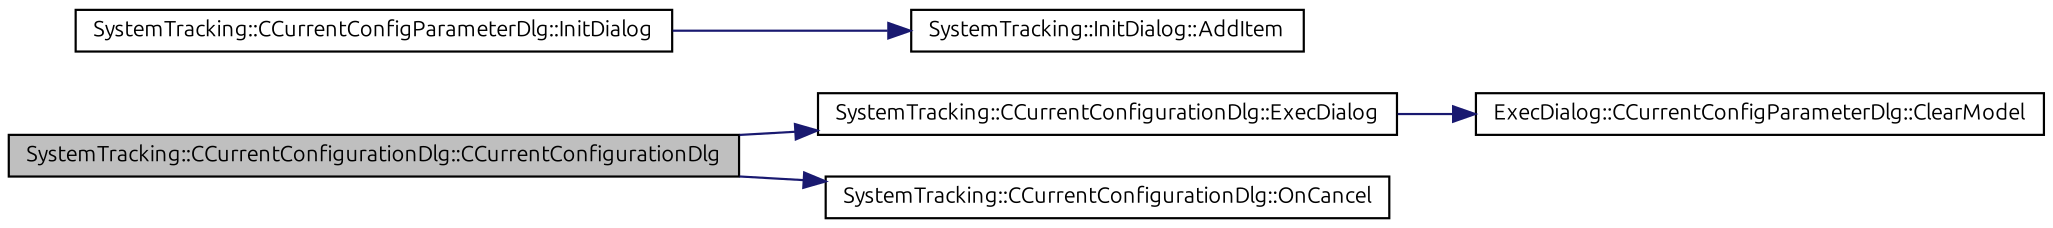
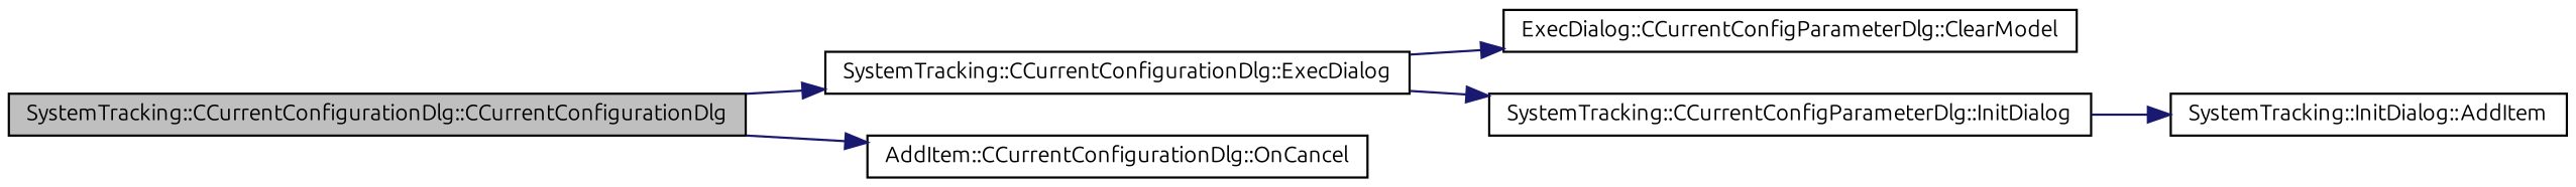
  digraph {
    fontname=Ubuntu
    rankdir=LR
    node [color=black fillcolor=white fontname=Ubuntu fontsize=10 shape=record style=filled]
    edge [color=midnightblue fontname=Ubuntu fontsize=10 labelfontname=FreeSans labelfontsize=10 style=solid]
    n1 [fillcolor=grey75 fontcolor=black height=0.2 label="SystemTracking::CCurrentConfigurationDlg::CCurrentConfigurationDlg" width=0.4]
    n2 [height=0.2 label="SystemTracking::CCurrentConfigurationDlg::ExecDialog" width=0.4]
-   n3 [height=0.2 label="SystemTracking::CCurrentConfigurationDlg::OnCancel" width=0.4]
+   n3 [height=0.2 label="AddItem::CCurrentConfigurationDlg::OnCancel" width=0.4]
    n4 [height=0.2 label="ExecDialog::CCurrentConfigParameterDlg::ClearModel" width=0.4]
    n5 [height=0.2 label="SystemTracking::CCurrentConfigParameterDlg::InitDialog" width=0.4]
    n6 [height=0.2 label="SystemTracking::InitDialog::AddItem" width=0.4]
    n1 -> n2
    n1 -> n3
    n2 -> n4
+   n2 -> n5
    n5 -> n6
  }
